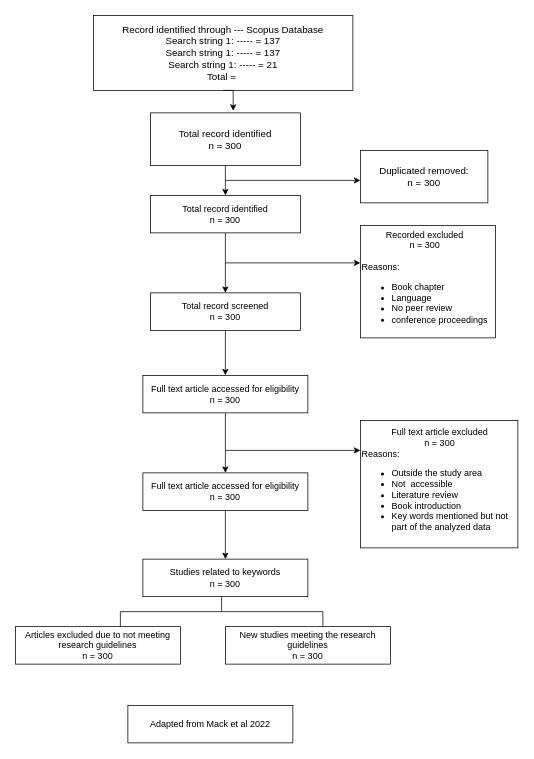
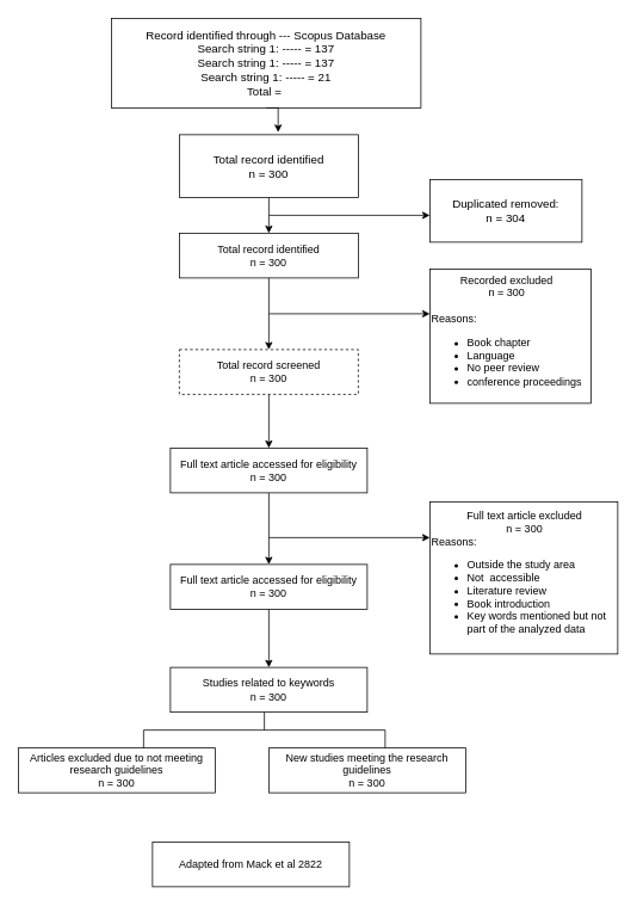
  <mxCell id="0" />
  <mxCell id="1" parent="0" />
  <mxCell id="2" value="&lt;font style=&quot;font-size: 13px;&quot;&gt;Record identified through --- Scopus Database&lt;/font&gt;&lt;div&gt;&lt;font style=&quot;font-size: 13px;&quot;&gt;Search string 1: ----- = 137&lt;/font&gt;&lt;/div&gt;&lt;div&gt;&lt;font style=&quot;font-size: 13px;&quot;&gt;Search string 1: ----- = 137&lt;br&gt;&lt;/font&gt;&lt;/div&gt;&lt;div&gt;&lt;font style=&quot;font-size: 13px;&quot;&gt;Search string 1: ----- = 21&lt;br&gt;&lt;/font&gt;&lt;/div&gt;&lt;div&gt;&lt;font style=&quot;font-size: 13px;&quot;&gt;Total =&amp;nbsp;&lt;/font&gt;&lt;/div&gt;" style="rounded=0;whiteSpace=wrap;html=1;" vertex="1" parent="1"><mxGeometry x="124" y="20" width="346" height="100" as="geometry" /></mxCell>
  <mxCell id="3" style="edgeStyle=orthogonalEdgeStyle;rounded=0;orthogonalLoop=1;jettySize=auto;html=1;exitX=0.5;exitY=1;exitDx=0;exitDy=0;entryX=0.5;entryY=0;entryDx=0;entryDy=0;" edge="1" parent="1" source="4" target="6"><mxGeometry relative="1" as="geometry" /></mxCell>
  <mxCell id="4" value="&lt;div&gt;&lt;font style=&quot;font-size: 13px;&quot;&gt;Total record identified&lt;/font&gt;&lt;/div&gt;&lt;div&gt;&lt;font style=&quot;font-size: 13px;&quot;&gt;n = 300&lt;/font&gt;&lt;/div&gt;" style="rounded=0;whiteSpace=wrap;html=1;" vertex="1" parent="1"><mxGeometry x="200" y="150" width="200" height="70" as="geometry" /></mxCell>
  <mxCell id="5" style="edgeStyle=orthogonalEdgeStyle;rounded=0;orthogonalLoop=1;jettySize=auto;html=1;exitX=0.5;exitY=1;exitDx=0;exitDy=0;entryX=0.5;entryY=0;entryDx=0;entryDy=0;" edge="1" parent="1" source="6" target="10"><mxGeometry relative="1" as="geometry" /></mxCell>
  <mxCell id="6" value="&lt;div&gt;Total record identified&lt;/div&gt;&lt;div&gt;n = 300&lt;/div&gt;" style="rounded=0;whiteSpace=wrap;html=1;" vertex="1" parent="1"><mxGeometry x="200" y="260" width="200" height="50" as="geometry" /></mxCell>
  <mxCell id="7" value="" style="endArrow=classic;html=1;rounded=0;" edge="1" parent="1"><mxGeometry width="50" height="50" relative="1" as="geometry"><mxPoint x="300" y="240" as="sourcePoint" /><mxPoint x="480" y="240" as="targetPoint" /></mxGeometry></mxCell>
- <mxCell id="8" value="&lt;div&gt;&lt;font style=&quot;font-size: 13px;&quot;&gt;Duplicated removed&lt;/font&gt;:&lt;/div&gt;&lt;div&gt;&lt;font style=&quot;font-size: 13px;&quot;&gt;n = 300&lt;/font&gt;&lt;/div&gt;" style="rounded=0;whiteSpace=wrap;html=1;" vertex="1" parent="1"><mxGeometry x="480" y="200" width="170" height="70" as="geometry" /></mxCell>
+ <mxCell id="8" value="&lt;div&gt;&lt;font style=&quot;font-size: 13px;&quot;&gt;Duplicated removed&lt;/font&gt;:&lt;/div&gt;&lt;div&gt;&lt;font style=&quot;font-size: 13px;&quot;&gt;n = 304&lt;/font&gt;&lt;/div&gt;" style="rounded=0;whiteSpace=wrap;html=1;" vertex="1" parent="1"><mxGeometry x="480" y="200" width="170" height="70" as="geometry" /></mxCell>
  <mxCell id="9" style="edgeStyle=orthogonalEdgeStyle;rounded=0;orthogonalLoop=1;jettySize=auto;html=1;exitX=0.5;exitY=1;exitDx=0;exitDy=0;entryX=0.5;entryY=0;entryDx=0;entryDy=0;" edge="1" parent="1" source="10" target="14"><mxGeometry relative="1" as="geometry" /></mxCell>
- <mxCell id="10" value="&lt;div&gt;Total record screened&lt;/div&gt;&lt;div&gt;n = 300&lt;/div&gt;" style="rounded=0;whiteSpace=wrap;html=1;" vertex="1" parent="1"><mxGeometry x="200" y="390" width="200" height="50" as="geometry" /></mxCell>
+ <mxCell id="10" value="&lt;div&gt;Total record screened&lt;/div&gt;&lt;div&gt;n = 300&lt;/div&gt;" style="rounded=0;whiteSpace=wrap;html=1;dashed=1;" vertex="1" parent="1"><mxGeometry x="200" y="390" width="200" height="50" as="geometry" /></mxCell>
  <mxCell id="11" value="" style="endArrow=classic;html=1;rounded=0;" edge="1" parent="1"><mxGeometry width="50" height="50" relative="1" as="geometry"><mxPoint x="300" y="350" as="sourcePoint" /><mxPoint x="480" y="350" as="targetPoint" /></mxGeometry></mxCell>
  <mxCell id="12" value="&lt;div style=&quot;text-align: center;&quot;&gt;Recorded excluded&lt;/div&gt;&lt;div style=&quot;text-align: center;&quot;&gt;n = 300&lt;/div&gt;&lt;div&gt;&lt;span style=&quot;background-color: initial;&quot;&gt;&lt;br&gt;&lt;/span&gt;&lt;/div&gt;&lt;div&gt;&lt;span style=&quot;background-color: initial;&quot;&gt;Reasons:&amp;nbsp;&lt;/span&gt;&lt;/div&gt;&lt;div&gt;&lt;ul&gt;&lt;li style=&quot;&quot;&gt;Book chapter&lt;/li&gt;&lt;li style=&quot;&quot;&gt;Language&amp;nbsp;&lt;/li&gt;&lt;li style=&quot;&quot;&gt;No peer review&lt;/li&gt;&lt;li style=&quot;&quot;&gt;conference proceedings&lt;/li&gt;&lt;/ul&gt;&lt;/div&gt;" style="rounded=0;whiteSpace=wrap;html=1;align=left;" vertex="1" parent="1"><mxGeometry x="480" y="300" width="180" height="150" as="geometry" /></mxCell>
  <mxCell id="13" style="edgeStyle=orthogonalEdgeStyle;rounded=0;orthogonalLoop=1;jettySize=auto;html=1;exitX=0.5;exitY=1;exitDx=0;exitDy=0;" edge="1" parent="1" source="14" target="17"><mxGeometry relative="1" as="geometry" /></mxCell>
  <mxCell id="14" value="&lt;div&gt;Full text article accessed for eligibility&lt;/div&gt;&lt;div&gt;n = 300&lt;/div&gt;" style="rounded=0;whiteSpace=wrap;html=1;" vertex="1" parent="1"><mxGeometry x="190" y="500" width="220" height="50" as="geometry" /></mxCell>
  <mxCell id="15" value="&lt;div style=&quot;text-align: center;&quot;&gt;Full text article excluded&lt;/div&gt;&lt;div style=&quot;text-align: center;&quot;&gt;n = 300&lt;/div&gt;&lt;div&gt;&lt;span style=&quot;background-color: initial;&quot;&gt;Reasons:&amp;nbsp;&lt;/span&gt;&lt;/div&gt;&lt;div&gt;&lt;ul&gt;&lt;li style=&quot;&quot;&gt;Outside the study area&lt;/li&gt;&lt;li style=&quot;&quot;&gt;Not&amp;nbsp; accessible&amp;nbsp;&lt;/li&gt;&lt;li style=&quot;&quot;&gt;Literature review&lt;/li&gt;&lt;li style=&quot;&quot;&gt;Book introduction&lt;/li&gt;&lt;li style=&quot;&quot;&gt;Key words mentioned but not part of the analyzed data&lt;/li&gt;&lt;/ul&gt;&lt;/div&gt;" style="rounded=0;whiteSpace=wrap;html=1;align=left;" vertex="1" parent="1"><mxGeometry x="480" y="560" width="210" height="170" as="geometry" /></mxCell>
  <mxCell id="16" style="edgeStyle=orthogonalEdgeStyle;rounded=0;orthogonalLoop=1;jettySize=auto;html=1;exitX=0.5;exitY=1;exitDx=0;exitDy=0;" edge="1" parent="1" source="17" target="19"><mxGeometry relative="1" as="geometry" /></mxCell>
  <mxCell id="17" value="&lt;div&gt;Full text article accessed for eligibility&lt;/div&gt;&lt;div&gt;n = 300&lt;/div&gt;" style="rounded=0;whiteSpace=wrap;html=1;" vertex="1" parent="1"><mxGeometry x="190" y="630" width="220" height="50" as="geometry" /></mxCell>
  <mxCell id="18" value="" style="endArrow=classic;html=1;rounded=0;" edge="1" parent="1"><mxGeometry width="50" height="50" relative="1" as="geometry"><mxPoint x="300" y="600" as="sourcePoint" /><mxPoint x="480" y="600" as="targetPoint" /></mxGeometry></mxCell>
  <mxCell id="19" value="&lt;div&gt;Studies related to keywords&lt;/div&gt;&lt;div&gt;n = 300&lt;/div&gt;" style="rounded=0;whiteSpace=wrap;html=1;" vertex="1" parent="1"><mxGeometry x="190" y="745" width="220" height="50" as="geometry" /></mxCell>
  <mxCell id="20" value="&lt;div&gt;Articles excluded due to not meeting research guidelines&lt;/div&gt;&lt;div&gt;n = 300&lt;/div&gt;" style="rounded=0;whiteSpace=wrap;html=1;" vertex="1" parent="1"><mxGeometry x="20" y="835" width="220" height="50" as="geometry" /></mxCell>
  <mxCell id="21" value="&lt;div&gt;New studies meeting the research guidelines&lt;/div&gt;&lt;div&gt;n = 300&lt;/div&gt;" style="rounded=0;whiteSpace=wrap;html=1;" vertex="1" parent="1"><mxGeometry x="300" y="835" width="220" height="50" as="geometry" /></mxCell>
  <mxCell id="22" value="" style="strokeWidth=1;html=1;shape=mxgraph.flowchart.annotation_2;align=left;labelPosition=right;pointerEvents=1;rotation=90;" vertex="1" parent="1"><mxGeometry x="275" y="680" width="40" height="270" as="geometry" /></mxCell>
- <mxCell id="23" value="&lt;div&gt;Adapted from Mack et al 2022&lt;/div&gt;" style="rounded=0;whiteSpace=wrap;html=1;" vertex="1" parent="1"><mxGeometry x="170" y="940" width="220" height="50" as="geometry" /></mxCell>
+ <mxCell id="23" value="&lt;div&gt;Adapted from Mack et al 2822&lt;/div&gt;" style="rounded=0;whiteSpace=wrap;html=1;" vertex="1" parent="1"><mxGeometry x="170" y="940" width="220" height="50" as="geometry" /></mxCell>
  <mxCell id="24" style="edgeStyle=orthogonalEdgeStyle;rounded=0;orthogonalLoop=1;jettySize=auto;html=1;exitX=0.5;exitY=1;exitDx=0;exitDy=0;entryX=0.552;entryY=-0.041;entryDx=0;entryDy=0;entryPerimeter=0;" edge="1" parent="1" source="2" target="4"><mxGeometry relative="1" as="geometry" /></mxCell>
